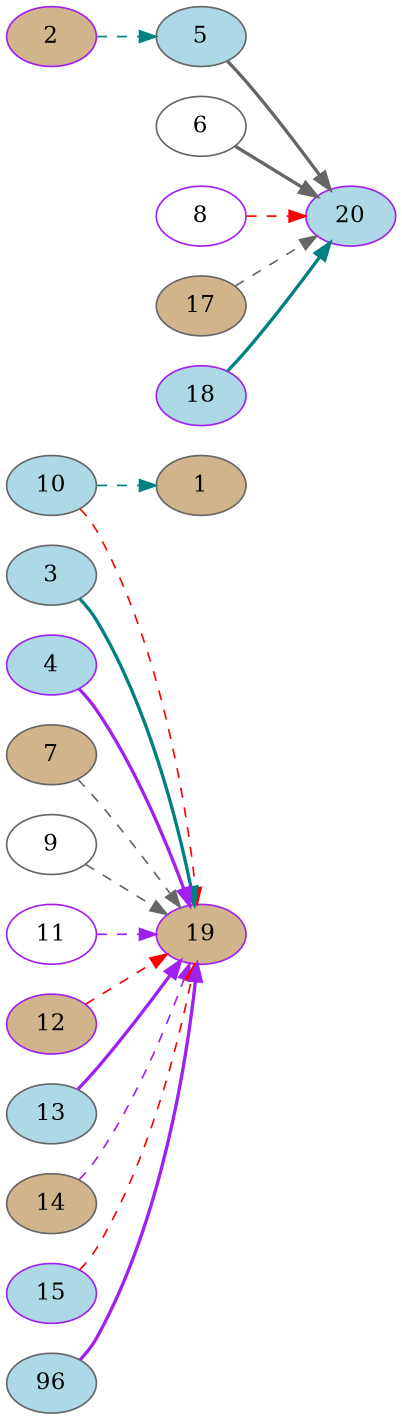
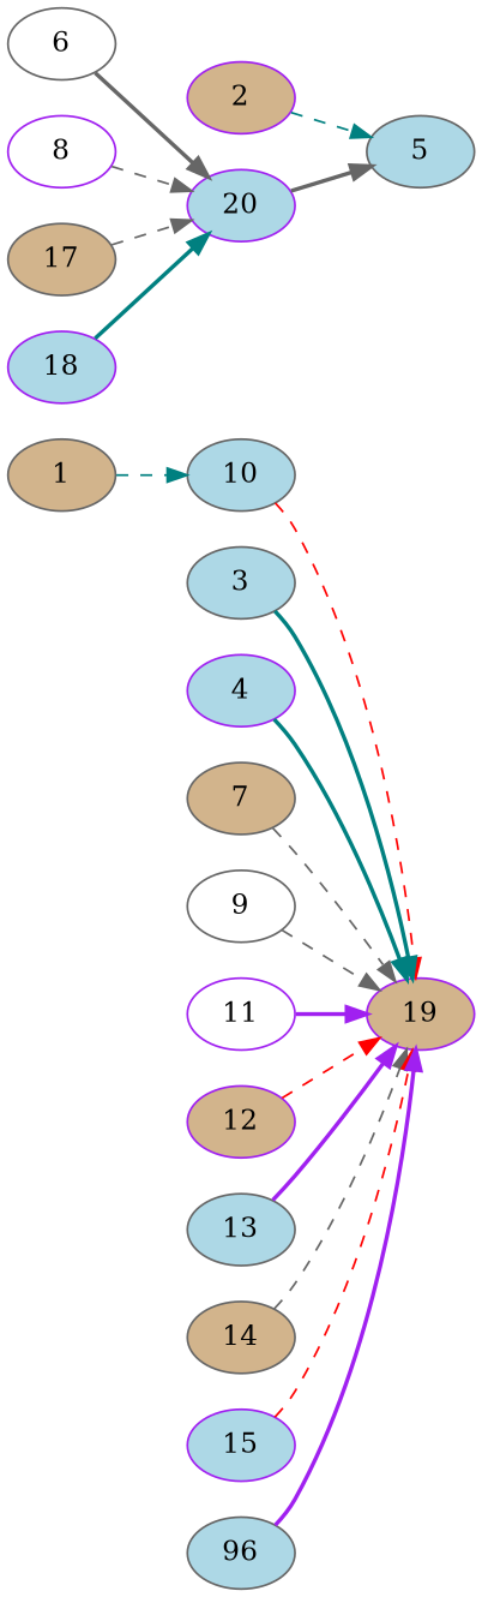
  digraph {
    rankdir=LR
    node [Weight=11 color=gray40 fillcolor=lightblue style=filled]
    edge [Weight=2 color=gray40 style=dashed]
    1 [Weight=28 fillcolor=tan]
    10 [Weight=25]
    19 [color=purple fillcolor=tan]
    2 [Weight=16 color=purple fillcolor=tan]
    5 [Weight=22]
    20 [Weight=38 color=purple]
    3 [Weight=16]
    4 [Weight=34 color=purple]
    6 [fillcolor=white]
    7 [Weight=10 fillcolor=tan]
    8 [Weight=18 color=purple fillcolor=white]
    9 [Weight=35 fillcolor=white]
    11 [Weight=15 color=purple fillcolor=white]
    12 [Weight=27 color=purple fillcolor=tan]
    13 [Weight=30]
    14 [Weight=12 fillcolor=tan]
    15 [Weight=23 color=purple]
    n18 [Weight=21 label=96]
    17 [Weight=17 fillcolor=tan]
    18 [Weight=31 color=purple]
-   10 -> 1 [color=teal]
+   1 -> 10 [color=teal]
    10 -> 19 [Weight=12 color=red]
    2 -> 5 [Weight=10 color=teal]
-   5 -> 20 [Weight=14 style=bold]
+   20 -> 5 [Weight=14 style=bold]
    3 -> 19 [Weight=19 color=teal style=bold]
-   4 -> 19 [Weight=10 color=purple style=bold]
+   4 -> 19 [Weight=10 color=teal style=bold]
    6 -> 20 [Weight=11 style=bold]
    7 -> 19 [Weight=7]
-   8 -> 20 [Weight=17 color=red]
+   8 -> 20 [Weight=17]
    9 -> 19 [Weight=9]
-   11 -> 19 [Weight=17 color=purple]
+   11 -> 19 [Weight=17 color=purple style=bold]
    12 -> 19 [Weight=5 color=red]
    13 -> 19 [Weight=18 color=purple style=bold]
-   14 -> 19 [Weight=5 color=purple]
+   14 -> 19 [Weight=5]
    15 -> 19 [Weight=8 color=red]
    n18 -> 19 [Weight=7 color=purple style=bold]
    17 -> 20
    18 -> 20 [color=teal style=bold]
  }
